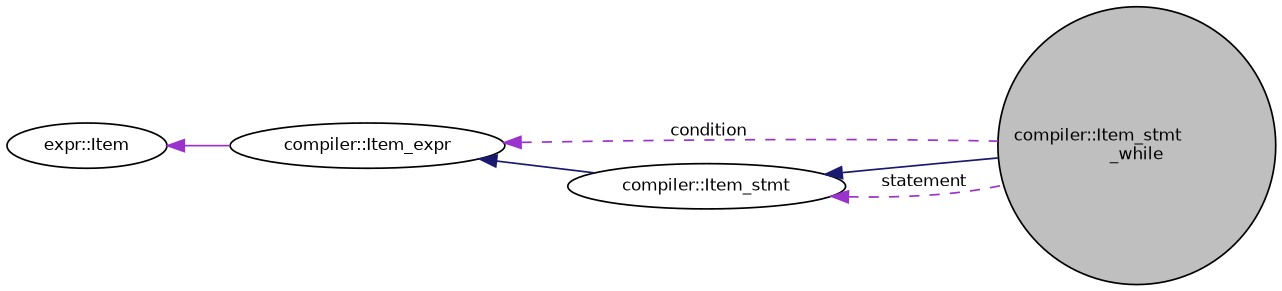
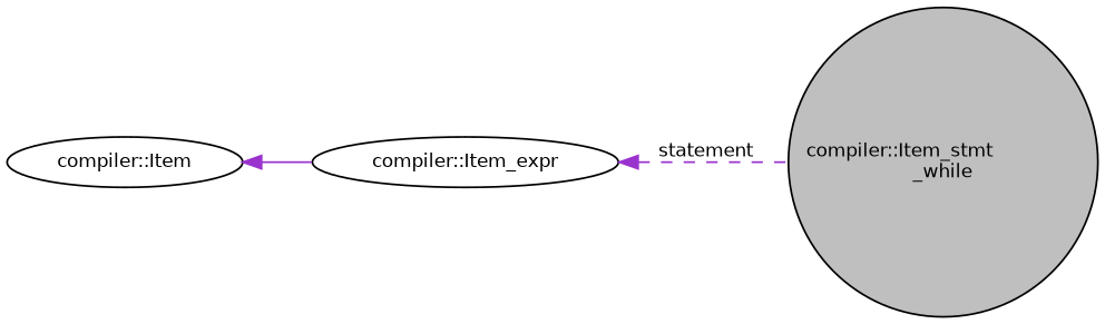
  digraph {
    rankdir=LR
    node [color=black fillcolor=white fontname=Helvetica fontsize=10 shape=ellipse style=filled]
    edge [color=darkorchid3 dir=back fontname=Helvetica fontsize=10 labelfontname=Helvetica labelfontsize=10 style=solid]
    n1 [fillcolor=grey75 fontcolor=black height=0.2 label="compiler::Item_stmt\l_while" shape=circle width=0.4]
-   n2 [height=0.2 label="compiler::Item_stmt" width=0.4]
    n3 [height=0.2 label="compiler::Item_expr" width=0.4]
-   n4 [height=0.2 label="expr::Item" width=0.4]
-   n2 -> n1 [color=midnightblue]
-   n2 -> n1 [label=" statement" style=dashed]
-   n3 -> n1 [label=" condition" style=dashed]
-   n3 -> n2 [color=midnightblue]
+   n4 [height=0.2 label="compiler::Item" width=0.4]
+   n3 -> n1 [label=" statement" style=dashed]
    n4 -> n3
  }
